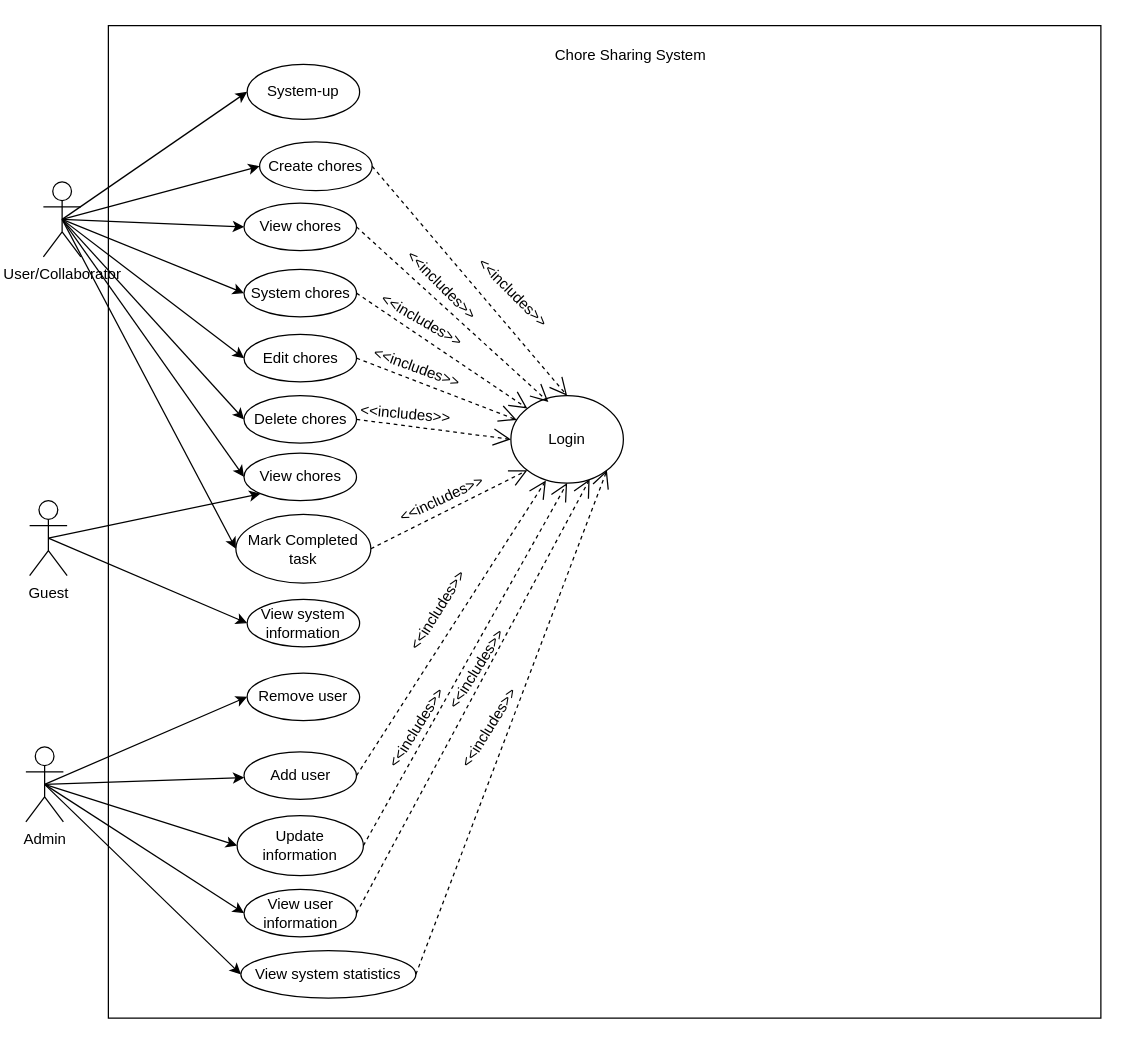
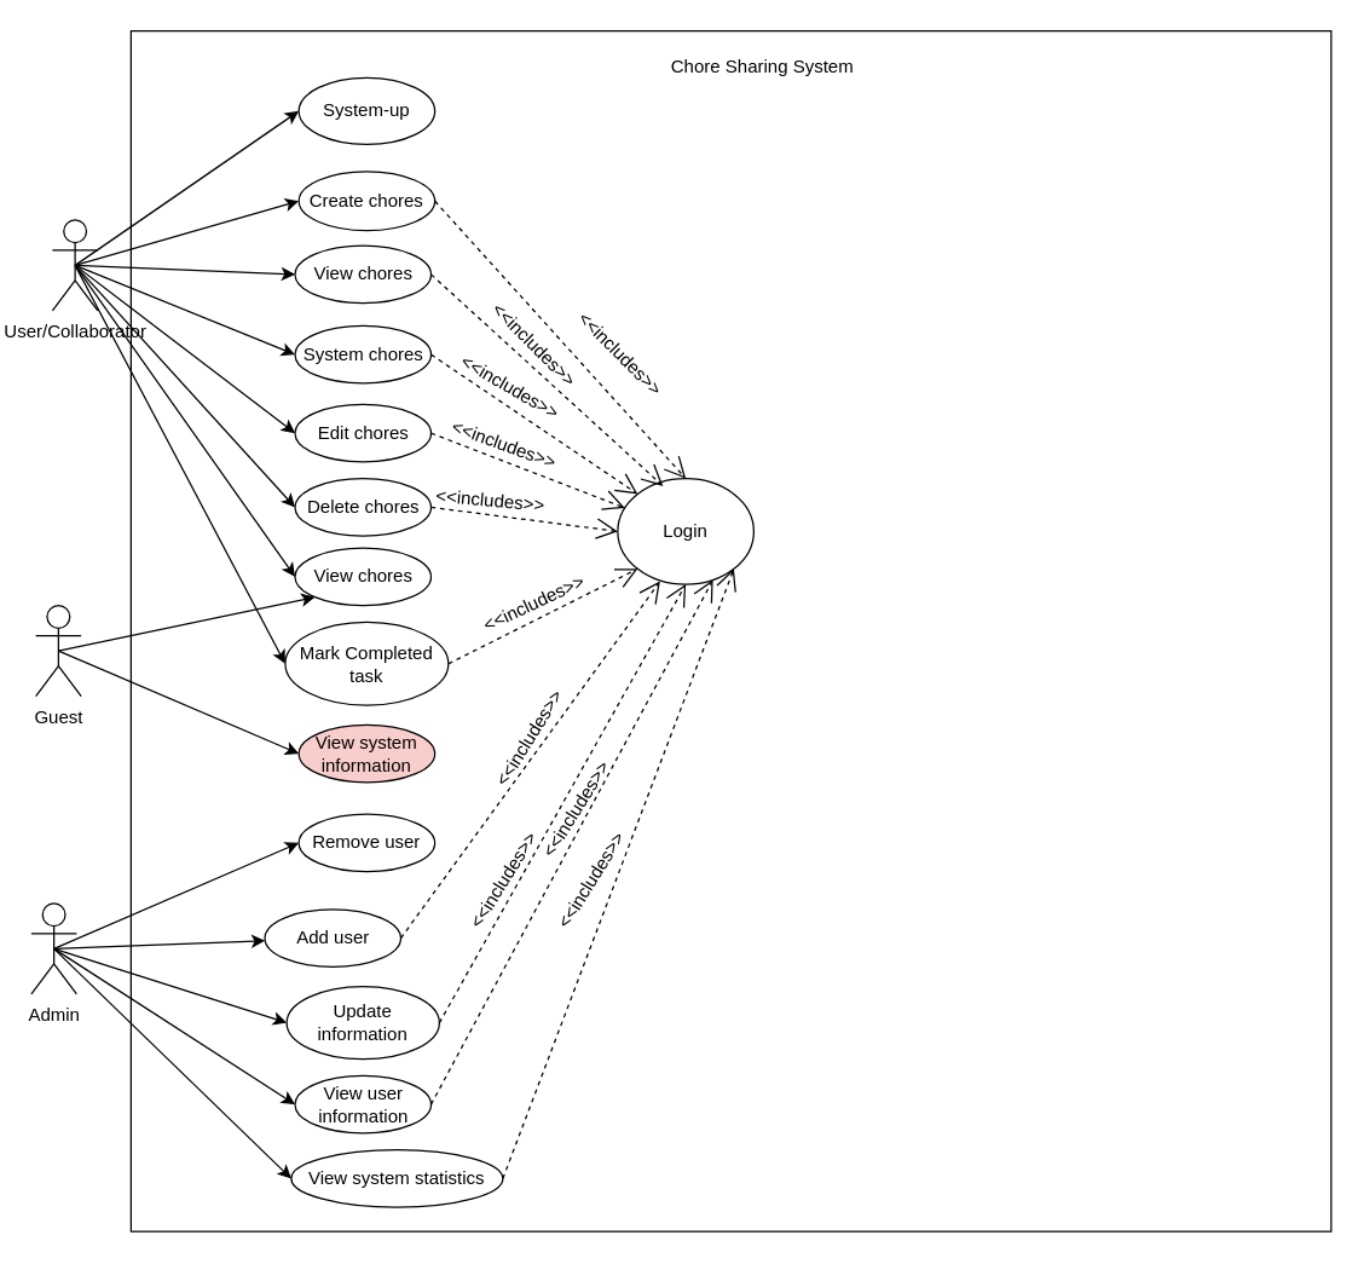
  <mxCell id="0" />
  <mxCell id="1" parent="0" />
  <mxCell id="2" value="" style="whiteSpace=wrap;html=1;aspect=fixed;" parent="1" vertex="1"><mxGeometry x="86" y="20" width="794" height="794" as="geometry" /></mxCell>
  <mxCell id="3" value="Chore Sharing System" style="text;html=1;strokeColor=none;fillColor=none;align=center;verticalAlign=middle;whiteSpace=wrap;rounded=0;" parent="1" vertex="1"><mxGeometry x="426" y="30" width="156" height="27" as="geometry" /></mxCell>
  <mxCell id="4" value="User/Collaborator" style="shape=umlActor;verticalLabelPosition=bottom;verticalAlign=top;html=1;outlineConnect=0;" parent="1" vertex="1"><mxGeometry x="34" y="145" width="30" height="60" as="geometry" /></mxCell>
  <mxCell id="5" value="Admin" style="shape=umlActor;verticalLabelPosition=bottom;verticalAlign=top;html=1;outlineConnect=0;" parent="1" vertex="1"><mxGeometry x="20" y="597" width="30" height="60" as="geometry" /></mxCell>
  <mxCell id="6" value="Login" style="ellipse;whiteSpace=wrap;html=1;" parent="1" vertex="1"><mxGeometry x="408" y="316" width="90" height="70" as="geometry" /></mxCell>
- <mxCell id="7" value="Create chores" style="ellipse;whiteSpace=wrap;html=1;" parent="1" vertex="1"><mxGeometry x="207" y="113" width="90" height="39" as="geometry" /></mxCell>
+ <mxCell id="7" value="Create chores" style="ellipse;whiteSpace=wrap;html=1;" parent="1" vertex="1"><mxGeometry x="197" y="113" width="90" height="39" as="geometry" /></mxCell>
  <mxCell id="8" value="View chores" style="ellipse;whiteSpace=wrap;html=1;" parent="1" vertex="1"><mxGeometry x="194.5" y="162" width="90" height="38" as="geometry" /></mxCell>
  <mxCell id="9" value="Update information" style="ellipse;whiteSpace=wrap;html=1;" parent="1" vertex="1"><mxGeometry x="189" y="652" width="101" height="48" as="geometry" /></mxCell>
  <mxCell id="10" value="" style="endArrow=classic;html=1;rounded=0;exitX=0.5;exitY=0.5;exitDx=0;exitDy=0;exitPerimeter=0;entryX=0;entryY=0.5;entryDx=0;entryDy=0;" parent="1" source="4" target="8" edge="1"><mxGeometry width="50" height="50" relative="1" as="geometry"><mxPoint x="59" y="185" as="sourcePoint" /><mxPoint x="227" y="187" as="targetPoint" /></mxGeometry></mxCell>
  <mxCell id="11" value="" style="endArrow=classic;html=1;rounded=0;exitX=0.5;exitY=0.5;exitDx=0;exitDy=0;exitPerimeter=0;entryX=0;entryY=0.5;entryDx=0;entryDy=0;" parent="1" source="5" target="9" edge="1"><mxGeometry width="50" height="50" relative="1" as="geometry"><mxPoint x="69" y="195" as="sourcePoint" /><mxPoint x="237" y="197" as="targetPoint" /></mxGeometry></mxCell>
  <mxCell id="12" value="" style="endArrow=open;endSize=12;dashed=1;html=1;rounded=0;exitX=1;exitY=0.5;exitDx=0;exitDy=0;entryX=0.5;entryY=0;entryDx=0;entryDy=0;" parent="1" source="7" target="6" edge="1"><mxGeometry width="160" relative="1" as="geometry"><mxPoint x="346" y="250" as="sourcePoint" /><mxPoint x="506" y="250" as="targetPoint" /></mxGeometry></mxCell>
  <mxCell id="13" value="" style="endArrow=open;endSize=12;dashed=1;html=1;rounded=0;exitX=1;exitY=0.5;exitDx=0;exitDy=0;" parent="1" source="8" edge="1"><mxGeometry width="160" relative="1" as="geometry"><mxPoint x="301.5" y="181" as="sourcePoint" /><mxPoint x="438" y="321" as="targetPoint" /></mxGeometry></mxCell>
  <mxCell id="14" value="" style="endArrow=open;endSize=12;dashed=1;html=1;rounded=0;exitX=1;exitY=0.5;exitDx=0;exitDy=0;entryX=0.5;entryY=1;entryDx=0;entryDy=0;" parent="1" source="9" target="6" edge="1"><mxGeometry width="160" relative="1" as="geometry"><mxPoint x="327" y="198" as="sourcePoint" /><mxPoint x="473" y="336" as="targetPoint" /></mxGeometry></mxCell>
  <mxCell id="15" value="System-up" style="ellipse;whiteSpace=wrap;html=1;" vertex="1" parent="1"><mxGeometry x="197" y="51" width="90" height="44" as="geometry" /></mxCell>
  <mxCell id="16" value="System chores" style="ellipse;whiteSpace=wrap;html=1;" vertex="1" parent="1"><mxGeometry x="194.5" y="215" width="90" height="38" as="geometry" /></mxCell>
  <mxCell id="17" value="Edit chores" style="ellipse;whiteSpace=wrap;html=1;" vertex="1" parent="1"><mxGeometry x="194.5" y="267" width="90" height="38" as="geometry" /></mxCell>
  <mxCell id="18" value="Delete chores" style="ellipse;whiteSpace=wrap;html=1;" vertex="1" parent="1"><mxGeometry x="194.5" y="316" width="90" height="38" as="geometry" /></mxCell>
  <mxCell id="19" value="View chores" style="ellipse;whiteSpace=wrap;html=1;" vertex="1" parent="1"><mxGeometry x="194.5" y="362" width="90" height="38" as="geometry" /></mxCell>
  <mxCell id="20" value="Mark Completed task" style="ellipse;whiteSpace=wrap;html=1;" vertex="1" parent="1"><mxGeometry x="188" y="411" width="108" height="55" as="geometry" /></mxCell>
  <mxCell id="21" value="&amp;lt;&amp;lt;includes&amp;gt;&amp;gt;" style="text;html=1;strokeColor=none;fillColor=none;align=center;verticalAlign=middle;whiteSpace=wrap;rounded=0;rotation=45;" vertex="1" parent="1"><mxGeometry x="380" y="219" width="60" height="30" as="geometry" /></mxCell>
- <mxCell id="22" value="Add user" style="ellipse;whiteSpace=wrap;html=1;" vertex="1" parent="1"><mxGeometry x="194.5" y="601" width="90" height="38" as="geometry" /></mxCell>
+ <mxCell id="22" value="Add user" style="ellipse;whiteSpace=wrap;html=1;" vertex="1" parent="1"><mxGeometry x="174.5" y="601" width="90" height="38" as="geometry" /></mxCell>
  <mxCell id="23" value="Remove user" style="ellipse;whiteSpace=wrap;html=1;" vertex="1" parent="1"><mxGeometry x="197" y="538" width="90" height="38" as="geometry" /></mxCell>
  <mxCell id="24" value="View user information" style="ellipse;whiteSpace=wrap;html=1;" vertex="1" parent="1"><mxGeometry x="194.5" y="711" width="90" height="38" as="geometry" /></mxCell>
  <mxCell id="25" value="View system statistics" style="ellipse;whiteSpace=wrap;html=1;" vertex="1" parent="1"><mxGeometry x="192" y="760" width="140" height="38" as="geometry" /></mxCell>
  <mxCell id="26" value="" style="endArrow=classic;html=1;rounded=0;entryX=0;entryY=0.5;entryDx=0;entryDy=0;" edge="1" parent="1" target="15"><mxGeometry width="50" height="50" relative="1" as="geometry"><mxPoint x="49" y="175" as="sourcePoint" /><mxPoint x="205" y="251" as="targetPoint" /></mxGeometry></mxCell>
  <mxCell id="27" value="" style="endArrow=classic;html=1;rounded=0;entryX=0;entryY=0.5;entryDx=0;entryDy=0;exitX=0.5;exitY=0.5;exitDx=0;exitDy=0;exitPerimeter=0;" edge="1" parent="1" source="4" target="7"><mxGeometry width="50" height="50" relative="1" as="geometry"><mxPoint x="69" y="195" as="sourcePoint" /><mxPoint x="215" y="261" as="targetPoint" /></mxGeometry></mxCell>
  <mxCell id="28" value="Guest" style="shape=umlActor;verticalLabelPosition=bottom;verticalAlign=top;html=1;outlineConnect=0;" vertex="1" parent="1"><mxGeometry x="23" y="400" width="30" height="60" as="geometry" /></mxCell>
- <mxCell id="29" value="View system information" style="ellipse;whiteSpace=wrap;html=1;" vertex="1" parent="1"><mxGeometry x="197" y="479" width="90" height="38" as="geometry" /></mxCell>
+ <mxCell id="29" value="View system information" style="ellipse;whiteSpace=wrap;html=1;fillColor=#f8cecc;" vertex="1" parent="1"><mxGeometry x="197" y="479" width="90" height="38" as="geometry" /></mxCell>
  <mxCell id="30" value="" style="endArrow=classic;html=1;rounded=0;entryX=0;entryY=0.5;entryDx=0;entryDy=0;exitX=0.5;exitY=0.5;exitDx=0;exitDy=0;exitPerimeter=0;" edge="1" parent="1" source="4" target="16"><mxGeometry width="50" height="50" relative="1" as="geometry"><mxPoint x="51" y="173" as="sourcePoint" /><mxPoint x="207" y="143" as="targetPoint" /></mxGeometry></mxCell>
  <mxCell id="31" value="" style="endArrow=classic;html=1;rounded=0;entryX=0;entryY=0.5;entryDx=0;entryDy=0;exitX=0.5;exitY=0.5;exitDx=0;exitDy=0;exitPerimeter=0;" edge="1" parent="1" source="4" target="17"><mxGeometry width="50" height="50" relative="1" as="geometry"><mxPoint x="69" y="195" as="sourcePoint" /><mxPoint x="217" y="153" as="targetPoint" /></mxGeometry></mxCell>
  <mxCell id="32" value="" style="endArrow=classic;html=1;rounded=0;entryX=0;entryY=0.5;entryDx=0;entryDy=0;exitX=0.5;exitY=0.5;exitDx=0;exitDy=0;exitPerimeter=0;" edge="1" parent="1" source="4" target="18"><mxGeometry width="50" height="50" relative="1" as="geometry"><mxPoint x="59" y="185" as="sourcePoint" /><mxPoint x="205" y="296" as="targetPoint" /></mxGeometry></mxCell>
  <mxCell id="33" value="" style="endArrow=classic;html=1;rounded=0;entryX=0;entryY=0.5;entryDx=0;entryDy=0;exitX=0.5;exitY=0.5;exitDx=0;exitDy=0;exitPerimeter=0;" edge="1" parent="1" source="4" target="19"><mxGeometry width="50" height="50" relative="1" as="geometry"><mxPoint x="59" y="185" as="sourcePoint" /><mxPoint x="205" y="345" as="targetPoint" /></mxGeometry></mxCell>
  <mxCell id="34" value="" style="endArrow=classic;html=1;rounded=0;entryX=0;entryY=0.5;entryDx=0;entryDy=0;exitX=0.5;exitY=0.5;exitDx=0;exitDy=0;exitPerimeter=0;" edge="1" parent="1" source="4" target="20"><mxGeometry width="50" height="50" relative="1" as="geometry"><mxPoint x="59" y="185" as="sourcePoint" /><mxPoint x="205" y="391" as="targetPoint" /></mxGeometry></mxCell>
  <mxCell id="35" value="" style="endArrow=classic;html=1;rounded=0;exitX=0.5;exitY=0.5;exitDx=0;exitDy=0;exitPerimeter=0;entryX=0;entryY=1;entryDx=0;entryDy=0;" edge="1" parent="1" source="28" target="19"><mxGeometry width="50" height="50" relative="1" as="geometry"><mxPoint x="57" y="600" as="sourcePoint" /><mxPoint x="192" y="587" as="targetPoint" /></mxGeometry></mxCell>
  <mxCell id="36" value="" style="endArrow=classic;html=1;rounded=0;exitX=0.5;exitY=0.5;exitDx=0;exitDy=0;exitPerimeter=0;entryX=0;entryY=0.5;entryDx=0;entryDy=0;" edge="1" parent="1" source="28" target="29"><mxGeometry width="50" height="50" relative="1" as="geometry"><mxPoint x="49" y="593" as="sourcePoint" /><mxPoint x="218" y="404" as="targetPoint" /></mxGeometry></mxCell>
  <mxCell id="37" value="&amp;lt;&amp;lt;includes&amp;gt;&amp;gt;" style="text;html=1;strokeColor=none;fillColor=none;align=center;verticalAlign=middle;whiteSpace=wrap;rounded=0;rotation=45;" vertex="1" parent="1"><mxGeometry x="323" y="213" width="60" height="30" as="geometry" /></mxCell>
  <mxCell id="38" value="" style="endArrow=open;endSize=12;dashed=1;html=1;rounded=0;exitX=1;exitY=0.5;exitDx=0;exitDy=0;entryX=0;entryY=0;entryDx=0;entryDy=0;" edge="1" parent="1" source="16" target="6"><mxGeometry width="160" relative="1" as="geometry"><mxPoint x="295" y="191" as="sourcePoint" /><mxPoint x="418" y="361" as="targetPoint" /></mxGeometry></mxCell>
  <mxCell id="39" value="" style="endArrow=open;endSize=12;dashed=1;html=1;rounded=0;exitX=1;exitY=0.5;exitDx=0;exitDy=0;" edge="1" parent="1" source="17" target="6"><mxGeometry width="160" relative="1" as="geometry"><mxPoint x="295" y="244" as="sourcePoint" /><mxPoint x="431" y="336" as="targetPoint" /></mxGeometry></mxCell>
  <mxCell id="40" value="" style="endArrow=open;endSize=12;dashed=1;html=1;rounded=0;exitX=1;exitY=0.5;exitDx=0;exitDy=0;entryX=0;entryY=0.5;entryDx=0;entryDy=0;" edge="1" parent="1" source="18" target="6"><mxGeometry width="160" relative="1" as="geometry"><mxPoint x="295" y="296" as="sourcePoint" /><mxPoint x="418" y="361" as="targetPoint" /></mxGeometry></mxCell>
  <mxCell id="41" value="" style="endArrow=open;endSize=12;dashed=1;html=1;rounded=0;exitX=1;exitY=0.5;exitDx=0;exitDy=0;entryX=0;entryY=1;entryDx=0;entryDy=0;" edge="1" parent="1" source="20" target="6"><mxGeometry width="160" relative="1" as="geometry"><mxPoint x="295" y="391" as="sourcePoint" /><mxPoint x="431" y="386" as="targetPoint" /></mxGeometry></mxCell>
  <mxCell id="42" value="" style="endArrow=classic;html=1;rounded=0;exitX=0.5;exitY=0.5;exitDx=0;exitDy=0;exitPerimeter=0;entryX=0;entryY=0.5;entryDx=0;entryDy=0;" edge="1" parent="1" source="5" target="23"><mxGeometry width="50" height="50" relative="1" as="geometry"><mxPoint x="44" y="498" as="sourcePoint" /><mxPoint x="203" y="566" as="targetPoint" /></mxGeometry></mxCell>
  <mxCell id="43" value="" style="endArrow=classic;html=1;rounded=0;exitX=0.5;exitY=0.5;exitDx=0;exitDy=0;exitPerimeter=0;" edge="1" parent="1" source="5" target="22"><mxGeometry width="50" height="50" relative="1" as="geometry"><mxPoint x="45" y="637" as="sourcePoint" /><mxPoint x="207" y="567" as="targetPoint" /></mxGeometry></mxCell>
  <mxCell id="44" value="" style="endArrow=classic;html=1;rounded=0;exitX=0.5;exitY=0.5;exitDx=0;exitDy=0;exitPerimeter=0;entryX=0;entryY=0.5;entryDx=0;entryDy=0;" edge="1" parent="1" source="5" target="24"><mxGeometry width="50" height="50" relative="1" as="geometry"><mxPoint x="45" y="637" as="sourcePoint" /><mxPoint x="205" y="632" as="targetPoint" /></mxGeometry></mxCell>
  <mxCell id="45" value="" style="endArrow=classic;html=1;rounded=0;exitX=0.5;exitY=0.5;exitDx=0;exitDy=0;exitPerimeter=0;entryX=0;entryY=0.5;entryDx=0;entryDy=0;" edge="1" parent="1" source="5" target="25"><mxGeometry width="50" height="50" relative="1" as="geometry"><mxPoint x="45" y="637" as="sourcePoint" /><mxPoint x="205" y="740" as="targetPoint" /></mxGeometry></mxCell>
  <mxCell id="46" value="" style="endArrow=open;endSize=12;dashed=1;html=1;rounded=0;exitX=1;exitY=0.5;exitDx=0;exitDy=0;entryX=0.7;entryY=0.957;entryDx=0;entryDy=0;entryPerimeter=0;" edge="1" parent="1" source="24" target="6"><mxGeometry width="160" relative="1" as="geometry"><mxPoint x="300" y="686" as="sourcePoint" /><mxPoint x="463" y="396" as="targetPoint" /></mxGeometry></mxCell>
  <mxCell id="47" value="" style="endArrow=open;endSize=12;dashed=1;html=1;rounded=0;exitX=1;exitY=0.5;exitDx=0;exitDy=0;entryX=1;entryY=1;entryDx=0;entryDy=0;" edge="1" parent="1" source="25" target="6"><mxGeometry width="160" relative="1" as="geometry"><mxPoint x="295" y="740" as="sourcePoint" /><mxPoint x="481" y="393" as="targetPoint" /></mxGeometry></mxCell>
  <mxCell id="48" value="" style="endArrow=open;endSize=12;dashed=1;html=1;rounded=0;exitX=1;exitY=0.5;exitDx=0;exitDy=0;" edge="1" parent="1" source="22"><mxGeometry width="160" relative="1" as="geometry"><mxPoint x="273" y="670" as="sourcePoint" /><mxPoint x="436" y="384" as="targetPoint" /></mxGeometry></mxCell>
  <mxCell id="49" value="&amp;lt;&amp;lt;includes&amp;gt;&amp;gt;" style="text;html=1;strokeColor=none;fillColor=none;align=center;verticalAlign=middle;whiteSpace=wrap;rounded=0;rotation=30;" vertex="1" parent="1"><mxGeometry x="307" y="241" width="60" height="30" as="geometry" /></mxCell>
  <mxCell id="50" value="&amp;lt;&amp;lt;includes&amp;gt;&amp;gt;" style="text;html=1;strokeColor=none;fillColor=none;align=center;verticalAlign=middle;whiteSpace=wrap;rounded=0;rotation=20;" vertex="1" parent="1"><mxGeometry x="303" y="279" width="60" height="30" as="geometry" /></mxCell>
  <mxCell id="51" value="&amp;lt;&amp;lt;includes&amp;gt;&amp;gt;" style="text;html=1;strokeColor=none;fillColor=none;align=center;verticalAlign=middle;whiteSpace=wrap;rounded=0;rotation=5;" vertex="1" parent="1"><mxGeometry x="294" y="316" width="60" height="30" as="geometry" /></mxCell>
  <mxCell id="52" value="&amp;lt;&amp;lt;includes&amp;gt;&amp;gt;" style="text;html=1;strokeColor=none;fillColor=none;align=center;verticalAlign=middle;whiteSpace=wrap;rounded=0;rotation=-25;" vertex="1" parent="1"><mxGeometry x="323" y="384" width="60" height="30" as="geometry" /></mxCell>
  <mxCell id="53" value="&amp;lt;&amp;lt;includes&amp;gt;&amp;gt;" style="text;html=1;strokeColor=none;fillColor=none;align=center;verticalAlign=middle;whiteSpace=wrap;rounded=0;rotation=-58;" vertex="1" parent="1"><mxGeometry x="320" y="473" width="60" height="30" as="geometry" /></mxCell>
  <mxCell id="54" value="&amp;lt;&amp;lt;includes&amp;gt;&amp;gt;" style="text;html=1;strokeColor=none;fillColor=none;align=center;verticalAlign=middle;whiteSpace=wrap;rounded=0;rotation=-58;" vertex="1" parent="1"><mxGeometry x="303" y="567" width="60" height="30" as="geometry" /></mxCell>
  <mxCell id="55" value="&amp;lt;&amp;lt;includes&amp;gt;&amp;gt;" style="text;html=1;strokeColor=none;fillColor=none;align=center;verticalAlign=middle;whiteSpace=wrap;rounded=0;rotation=-58;" vertex="1" parent="1"><mxGeometry x="351" y="520" width="60" height="30" as="geometry" /></mxCell>
  <mxCell id="56" value="&amp;lt;&amp;lt;includes&amp;gt;&amp;gt;" style="text;html=1;strokeColor=none;fillColor=none;align=center;verticalAlign=middle;whiteSpace=wrap;rounded=0;rotation=-58;" vertex="1" parent="1"><mxGeometry x="361" y="567" width="60" height="30" as="geometry" /></mxCell>
